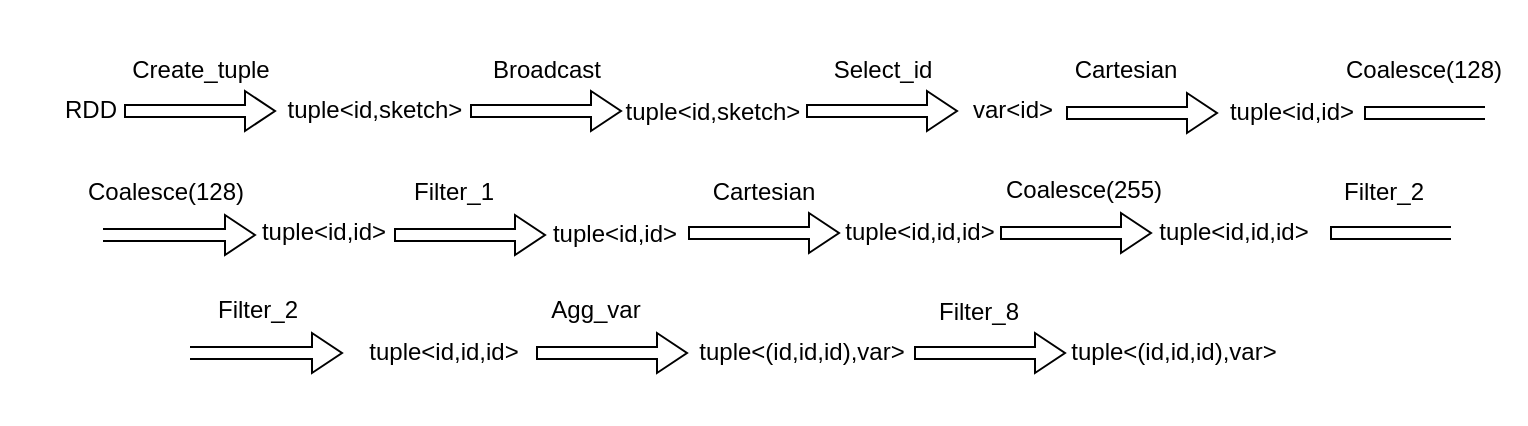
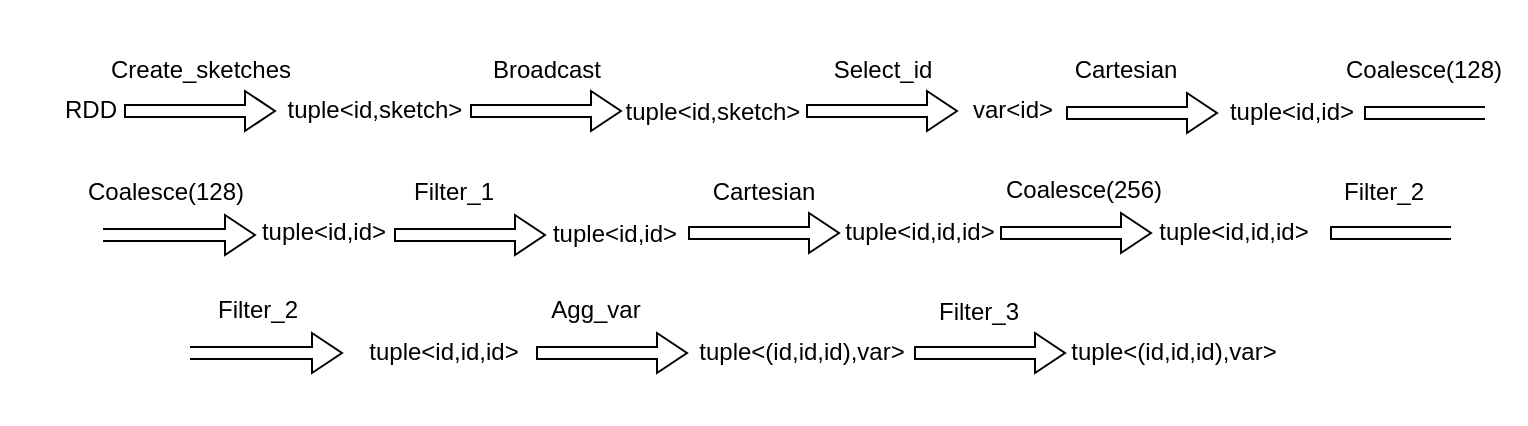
  <mxCell id="0" />
  <mxCell id="1" parent="0" />
  <mxCell id="2" value="" style="shape=singleArrow;whiteSpace=wrap;html=1;" parent="1" vertex="1"><mxGeometry x="533" y="46" width="75" height="20" as="geometry" /></mxCell>
  <mxCell id="3" value="Cartesian" style="text;html=1;strokeColor=none;fillColor=none;align=center;verticalAlign=middle;whiteSpace=wrap;rounded=0;" parent="1" vertex="1"><mxGeometry x="533" y="20" width="60" height="30" as="geometry" /></mxCell>
  <mxCell id="4" value="tuple&amp;lt;id,id&amp;gt;" style="text;html=1;strokeColor=none;fillColor=none;align=center;verticalAlign=middle;whiteSpace=wrap;rounded=0;" parent="1" vertex="1"><mxGeometry x="611" y="41" width="70" height="30" as="geometry" /></mxCell>
  <mxCell id="5" value="Filter_1" style="text;html=1;strokeColor=none;fillColor=none;align=center;verticalAlign=middle;whiteSpace=wrap;rounded=0;" parent="1" vertex="1"><mxGeometry x="197" y="81" width="60" height="30" as="geometry" /></mxCell>
  <mxCell id="6" value="tuple&amp;lt;id,id&amp;gt;" style="text;html=1;strokeColor=none;fillColor=none;align=center;verticalAlign=middle;whiteSpace=wrap;rounded=0;" parent="1" vertex="1"><mxGeometry x="127" y="101" width="70" height="30" as="geometry" /></mxCell>
  <mxCell id="7" value="" style="shape=singleArrow;whiteSpace=wrap;html=1;" parent="1" vertex="1"><mxGeometry x="197" y="107" width="75" height="20" as="geometry" /></mxCell>
  <mxCell id="8" value="Coalesce(128)" style="text;html=1;strokeColor=none;fillColor=none;align=center;verticalAlign=middle;whiteSpace=wrap;rounded=0;" parent="1" vertex="1"><mxGeometry x="682" y="20" width="60" height="30" as="geometry" /></mxCell>
  <mxCell id="9" value="tuple&amp;lt;id,id&amp;gt;" style="text;html=1;align=center;verticalAlign=middle;resizable=0;points=[];autosize=1;strokeColor=none;fillColor=none;" parent="1" vertex="1"><mxGeometry x="262" y="102" width="90" height="30" as="geometry" /></mxCell>
  <mxCell id="10" value="Cartesian" style="text;html=1;strokeColor=none;fillColor=none;align=center;verticalAlign=middle;whiteSpace=wrap;rounded=0;" parent="1" vertex="1"><mxGeometry x="351.5" y="81" width="60" height="30" as="geometry" /></mxCell>
  <mxCell id="11" value="tuple&amp;lt;id,id,id&amp;gt;" style="text;html=1;strokeColor=none;fillColor=none;align=center;verticalAlign=middle;whiteSpace=wrap;rounded=0;" parent="1" vertex="1"><mxGeometry x="425" y="101" width="70" height="30" as="geometry" /></mxCell>
- <mxCell id="12" value="Coalesce(255)" style="text;html=1;strokeColor=none;fillColor=none;align=center;verticalAlign=middle;whiteSpace=wrap;rounded=0;" parent="1" vertex="1"><mxGeometry x="511.5" y="80" width="60" height="30" as="geometry" /></mxCell>
+ <mxCell id="12" value="Coalesce(256)" style="text;html=1;strokeColor=none;fillColor=none;align=center;verticalAlign=middle;whiteSpace=wrap;rounded=0;" parent="1" vertex="1"><mxGeometry x="511.5" y="80" width="60" height="30" as="geometry" /></mxCell>
  <mxCell id="13" value="tuple&amp;lt;id,id,id&amp;gt;" style="text;html=1;strokeColor=none;fillColor=none;align=center;verticalAlign=middle;whiteSpace=wrap;rounded=0;" parent="1" vertex="1"><mxGeometry x="582" y="101" width="70" height="30" as="geometry" /></mxCell>
  <mxCell id="14" value="" style="shape=singleArrow;whiteSpace=wrap;html=1;" parent="1" vertex="1"><mxGeometry x="268" y="166" width="75" height="20" as="geometry" /></mxCell>
  <mxCell id="15" value="Agg_var" style="text;html=1;strokeColor=none;fillColor=none;align=center;verticalAlign=middle;whiteSpace=wrap;rounded=0;" parent="1" vertex="1"><mxGeometry x="268" y="140" width="60" height="30" as="geometry" /></mxCell>
  <mxCell id="16" value="tuple&amp;lt;(id,id,id),var&amp;gt;" style="text;html=1;strokeColor=none;fillColor=none;align=center;verticalAlign=middle;whiteSpace=wrap;rounded=0;" parent="1" vertex="1"><mxGeometry x="371" y="161" width="60" height="30" as="geometry" /></mxCell>
  <mxCell id="17" value="" style="shape=singleArrow;whiteSpace=wrap;html=1;allowArrows=1;" parent="1" vertex="1"><mxGeometry x="95.5" y="166" width="75" height="20" as="geometry" /></mxCell>
  <mxCell id="18" value="" style="verticalLabelPosition=bottom;verticalAlign=top;html=1;shape=mxgraph.basic.rect;fillColor2=none;strokeWidth=1;size=20;indent=100;labelBorderColor=none;strokeColor=default;left=0;right=0;rotation=-180;" parent="1" vertex="1"><mxGeometry x="94.5" y="173" width="60" height="6" as="geometry" /></mxCell>
  <mxCell id="19" value="" style="shape=singleArrow;whiteSpace=wrap;html=1;" parent="1" vertex="1"><mxGeometry x="457" y="166" width="75" height="20" as="geometry" /></mxCell>
- <mxCell id="20" value="Filter_8" style="text;html=1;align=center;verticalAlign=middle;resizable=0;points=[];autosize=1;strokeColor=none;fillColor=none;" parent="1" vertex="1"><mxGeometry x="459" y="141" width="60" height="30" as="geometry" /></mxCell>
+ <mxCell id="20" value="Filter_3" style="text;html=1;align=center;verticalAlign=middle;resizable=0;points=[];autosize=1;strokeColor=none;fillColor=none;" parent="1" vertex="1"><mxGeometry x="459" y="141" width="60" height="30" as="geometry" /></mxCell>
  <mxCell id="21" value="" style="verticalLabelPosition=bottom;verticalAlign=top;html=1;shape=mxgraph.basic.rect;fillColor2=none;strokeWidth=1;size=20;indent=100;labelBorderColor=none;strokeColor=default;left=1;right=0;" parent="1" vertex="1"><mxGeometry x="682" y="53" width="60" height="6" as="geometry" /></mxCell>
  <mxCell id="22" value="tuple&amp;lt;id,id,id&amp;gt;" style="text;html=1;strokeColor=none;fillColor=none;align=center;verticalAlign=middle;whiteSpace=wrap;rounded=0;" parent="1" vertex="1"><mxGeometry x="186.5" y="161" width="70" height="30" as="geometry" /></mxCell>
  <mxCell id="23" value="Filter_2" style="text;html=1;strokeColor=none;fillColor=none;align=center;verticalAlign=middle;whiteSpace=wrap;rounded=0;" parent="1" vertex="1"><mxGeometry x="98.5" y="140" width="60" height="30" as="geometry" /></mxCell>
  <mxCell id="24" value="tuple&amp;lt;(id,id,id),var&amp;gt;" style="text;html=1;strokeColor=none;fillColor=none;align=center;verticalAlign=middle;whiteSpace=wrap;rounded=0;" parent="1" vertex="1"><mxGeometry x="556.5" y="161" width="60" height="30" as="geometry" /></mxCell>
  <mxCell id="25" value="" style="shape=singleArrow;whiteSpace=wrap;html=1;" parent="1" vertex="1"><mxGeometry x="403" y="45" width="75" height="20" as="geometry" /></mxCell>
  <mxCell id="26" value="var&amp;lt;id&amp;gt;" style="text;html=1;align=center;verticalAlign=middle;resizable=0;points=[];autosize=1;strokeColor=none;fillColor=none;" parent="1" vertex="1"><mxGeometry x="471" y="40" width="70" height="30" as="geometry" /></mxCell>
  <mxCell id="27" value="Select_id" style="text;html=1;align=center;verticalAlign=middle;resizable=0;points=[];autosize=1;strokeColor=none;fillColor=none;" parent="1" vertex="1"><mxGeometry x="405.5" y="20" width="70" height="30" as="geometry" /></mxCell>
  <mxCell id="28" value="" style="shape=singleArrow;whiteSpace=wrap;html=1;" parent="1" vertex="1"><mxGeometry x="62" y="45" width="75" height="20" as="geometry" /></mxCell>
  <mxCell id="29" value="RDD" style="text;html=1;align=center;verticalAlign=middle;resizable=0;points=[];autosize=1;strokeColor=none;fillColor=none;" parent="1" vertex="1"><mxGeometry x="20" y="40" width="50" height="30" as="geometry" /></mxCell>
  <mxCell id="30" value="Broadcast" style="text;html=1;align=center;verticalAlign=middle;resizable=0;points=[];autosize=1;strokeColor=none;fillColor=none;" parent="1" vertex="1"><mxGeometry x="232.5" y="20" width="80" height="30" as="geometry" /></mxCell>
  <mxCell id="31" value="" style="shape=singleArrow;whiteSpace=wrap;html=1;" parent="1" vertex="1"><mxGeometry x="235" y="45" width="75" height="20" as="geometry" /></mxCell>
  <mxCell id="32" value="tuple&amp;lt;id,sketch&amp;gt;" style="text;html=1;align=center;verticalAlign=middle;resizable=0;points=[];autosize=1;strokeColor=none;fillColor=none;" parent="1" vertex="1"><mxGeometry x="132" y="40" width="110" height="30" as="geometry" /></mxCell>
- <mxCell id="33" value="Create_tuple" style="text;html=1;align=center;verticalAlign=middle;resizable=0;points=[];autosize=1;strokeColor=none;fillColor=none;" parent="1" vertex="1"><mxGeometry x="44.5" y="20" width="110" height="30" as="geometry" /></mxCell>
+ <mxCell id="33" value="Create_sketches" style="text;html=1;align=center;verticalAlign=middle;resizable=0;points=[];autosize=1;strokeColor=none;fillColor=none;" parent="1" vertex="1"><mxGeometry x="44.5" y="20" width="110" height="30" as="geometry" /></mxCell>
  <mxCell id="34" value="tuple&amp;lt;id,sketch&amp;gt;" style="text;html=1;align=center;verticalAlign=middle;resizable=0;points=[];autosize=1;strokeColor=none;fillColor=none;" parent="1" vertex="1"><mxGeometry x="300.5" y="41" width="110" height="30" as="geometry" /></mxCell>
  <mxCell id="35" value="" style="shape=singleArrow;whiteSpace=wrap;html=1;" parent="1" vertex="1"><mxGeometry x="500" y="106" width="75" height="20" as="geometry" /></mxCell>
  <mxCell id="36" value="" style="shape=singleArrow;whiteSpace=wrap;html=1;allowArrows=1;" vertex="1" parent="1"><mxGeometry x="52" y="107" width="75" height="20" as="geometry" /></mxCell>
  <mxCell id="37" value="" style="verticalLabelPosition=bottom;verticalAlign=top;html=1;shape=mxgraph.basic.rect;fillColor2=none;strokeWidth=1;size=20;indent=100;labelBorderColor=none;strokeColor=default;left=0;right=0;rotation=-180;" vertex="1" parent="1"><mxGeometry x="51" y="114" width="60" height="6" as="geometry" /></mxCell>
  <mxCell id="38" value="Coalesce(128)" style="text;html=1;strokeColor=none;fillColor=none;align=center;verticalAlign=middle;whiteSpace=wrap;rounded=0;" vertex="1" parent="1"><mxGeometry x="53" y="81" width="60" height="30" as="geometry" /></mxCell>
  <mxCell id="39" value="" style="shape=singleArrow;whiteSpace=wrap;html=1;" vertex="1" parent="1"><mxGeometry x="344" y="106" width="75" height="20" as="geometry" /></mxCell>
  <mxCell id="40" value="" style="verticalLabelPosition=bottom;verticalAlign=top;html=1;shape=mxgraph.basic.rect;fillColor2=none;strokeWidth=1;size=20;indent=100;labelBorderColor=none;strokeColor=default;left=1;right=0;" vertex="1" parent="1"><mxGeometry x="665" y="113" width="60" height="6" as="geometry" /></mxCell>
  <mxCell id="41" value="Filter_2" style="text;html=1;strokeColor=none;fillColor=none;align=center;verticalAlign=middle;whiteSpace=wrap;rounded=0;" vertex="1" parent="1"><mxGeometry x="662" y="81" width="60" height="30" as="geometry" /></mxCell>
